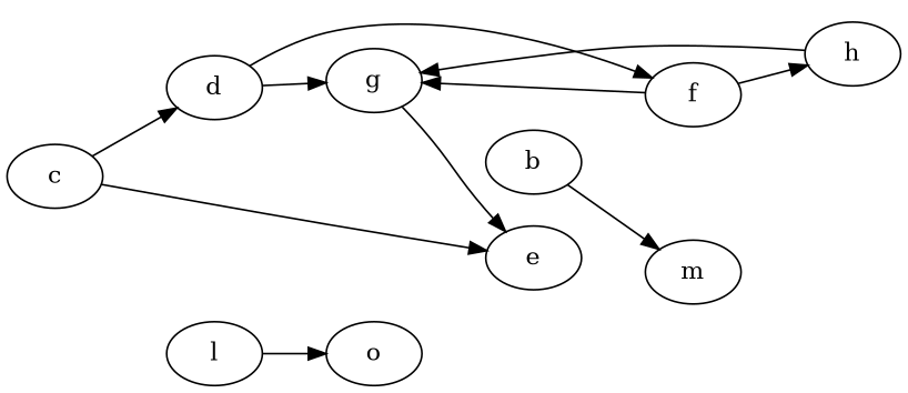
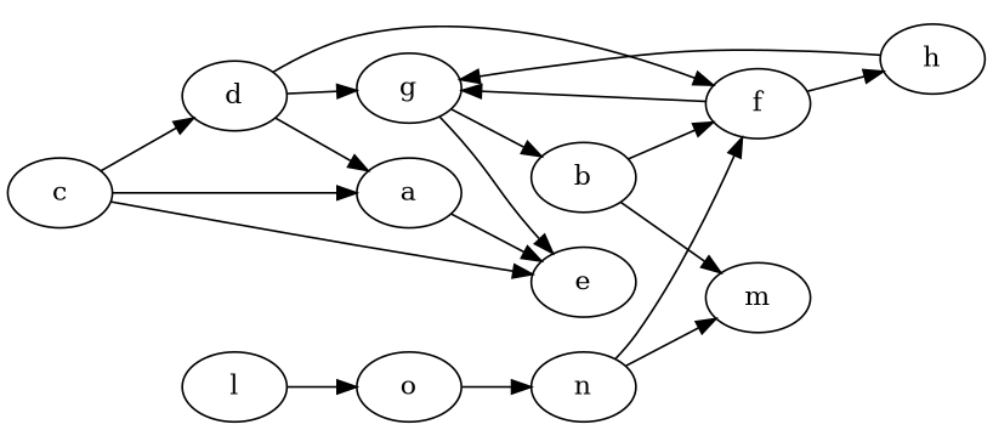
  digraph {
    rankdir=LR
    c
    d
+   a
    e
    g
    f
    b
    h
    m
    l
    o
+   n
    c -> d
+   c -> a
    c -> e
+   d -> a
    d -> g
    d -> f
+   a -> e
    g -> e
+   g -> b
    f -> g
    f -> h
+   b -> f
    b -> m
    h -> g
    l -> o
+   o -> n
+   n -> f
+   n -> m
  }
